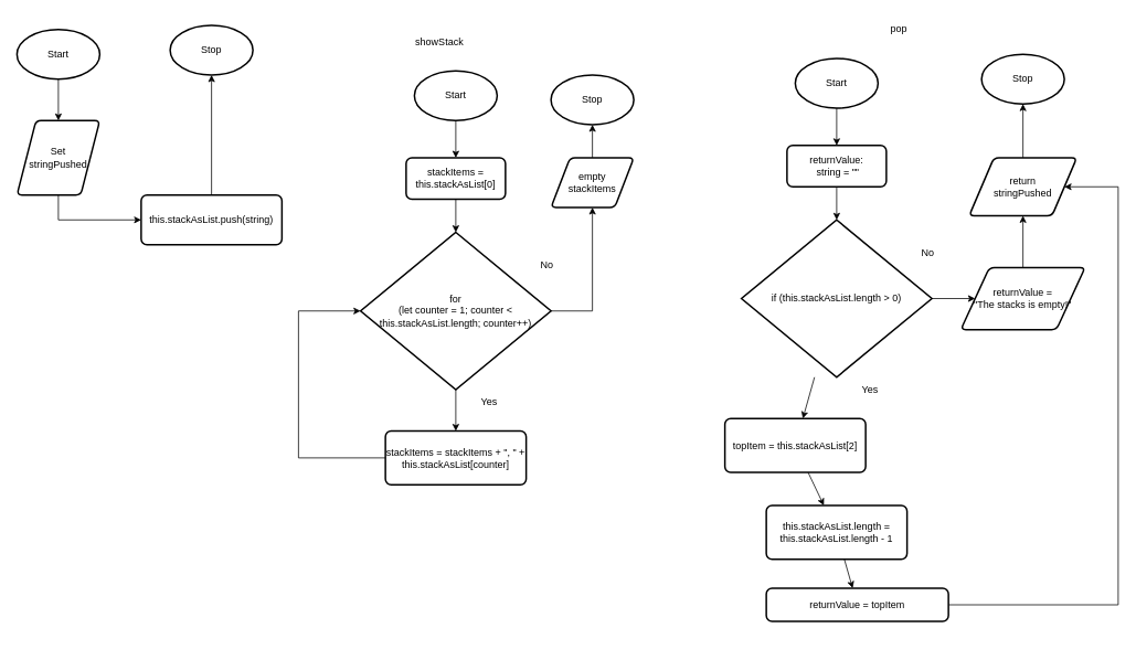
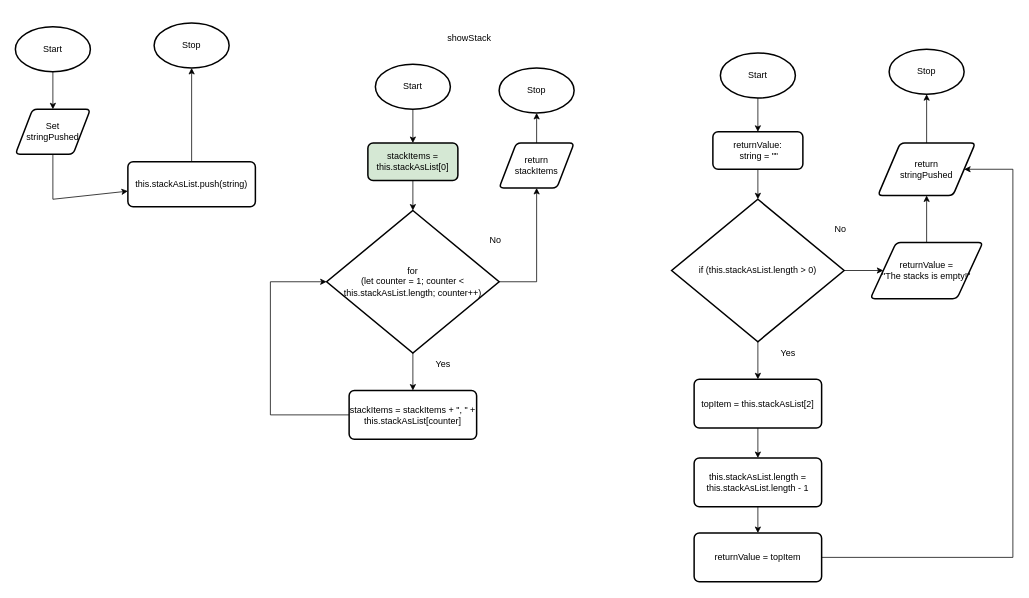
  <mxCell id="0" />
  <mxCell id="1" parent="0" />
  <mxCell id="2" style="edgeStyle=none;html=1;entryX=0.5;entryY=0;entryDx=0;entryDy=0;" parent="1" source="3" target="8" edge="1"><mxGeometry relative="1" as="geometry" /></mxCell>
  <mxCell id="3" value="Start" style="strokeWidth=2;html=1;shape=mxgraph.flowchart.start_1;whiteSpace=wrap;" parent="1" vertex="1"><mxGeometry x="20" y="35" width="100" height="60" as="geometry" /></mxCell>
  <mxCell id="4" value="Stop" style="strokeWidth=2;html=1;shape=mxgraph.flowchart.start_1;whiteSpace=wrap;" parent="1" vertex="1"><mxGeometry x="205" y="30" width="100" height="60" as="geometry" /></mxCell>
  <mxCell id="5" style="edgeStyle=none;rounded=0;html=1;entryX=0.5;entryY=1;entryDx=0;entryDy=0;entryPerimeter=0;fontSize=9;" parent="1" source="6" target="4" edge="1"><mxGeometry relative="1" as="geometry" /></mxCell>
- <mxCell id="6" value="&lt;font style=&quot;font-size: 12px;&quot;&gt;this.stackAsList.push(string)&lt;/font&gt;" style="rounded=1;whiteSpace=wrap;html=1;absoluteArcSize=1;arcSize=14;strokeWidth=2;fontSize=9;" parent="1" vertex="1"><mxGeometry x="170" y="235" width="170" height="60" as="geometry" /></mxCell>
+ <mxCell id="6" value="&lt;font style=&quot;font-size: 12px;&quot;&gt;this.stackAsList.push(string)&lt;/font&gt;" style="rounded=1;whiteSpace=wrap;html=1;absoluteArcSize=1;arcSize=14;strokeWidth=2;fontSize=9;" parent="1" vertex="1"><mxGeometry x="170" y="215" width="170" height="60" as="geometry" /></mxCell>
  <mxCell id="7" style="edgeStyle=none;rounded=0;html=1;" parent="1" source="8" target="6" edge="1"><mxGeometry relative="1" as="geometry"><Array as="points"><mxPoint x="70" y="265" /></Array></mxGeometry></mxCell>
- <mxCell id="8" value="Set &lt;br&gt;stringPushed" style="shape=parallelogram;html=1;strokeWidth=2;perimeter=parallelogramPerimeter;whiteSpace=wrap;rounded=1;arcSize=12;size=0.23;" parent="1" vertex="1"><mxGeometry x="20" y="145" width="100" height="90" as="geometry" /></mxCell>
+ <mxCell id="8" value="Set &lt;br&gt;stringPushed" style="shape=parallelogram;html=1;strokeWidth=2;perimeter=parallelogramPerimeter;whiteSpace=wrap;rounded=1;arcSize=12;size=0.23;" parent="1" vertex="1"><mxGeometry x="20" y="145" width="100" height="60" as="geometry" /></mxCell>
  <mxCell id="9" style="edgeStyle=none;html=1;entryX=0.5;entryY=0;entryDx=0;entryDy=0;" parent="1" source="10" target="21" edge="1"><mxGeometry relative="1" as="geometry"><mxPoint x="550" y="185" as="targetPoint" /></mxGeometry></mxCell>
  <mxCell id="10" value="Start" style="strokeWidth=2;html=1;shape=mxgraph.flowchart.start_1;whiteSpace=wrap;" parent="1" vertex="1"><mxGeometry x="500" y="85" width="100" height="60" as="geometry" /></mxCell>
  <mxCell id="11" value="Stop" style="strokeWidth=2;html=1;shape=mxgraph.flowchart.start_1;whiteSpace=wrap;" parent="1" vertex="1"><mxGeometry x="665" y="90" width="100" height="60" as="geometry" /></mxCell>
  <mxCell id="12" style="edgeStyle=none;html=1;entryX=0.5;entryY=0;entryDx=0;entryDy=0;fontSize=12;entryPerimeter=0;" parent="1" source="21" target="16" edge="1"><mxGeometry relative="1" as="geometry"><mxPoint x="550" y="245" as="sourcePoint" /><mxPoint x="550" y="285" as="targetPoint" /></mxGeometry></mxCell>
- <mxCell id="13" value="showStack" style="text;html=1;align=center;verticalAlign=middle;resizable=0;points=[];autosize=1;strokeColor=none;fillColor=none;" parent="1" vertex="1"><mxGeometry x="490" y="35" width="80" height="30" as="geometry" /></mxCell>
+ <mxCell id="13" value="showStack" style="text;html=1;align=center;verticalAlign=middle;resizable=0;points=[];autosize=1;strokeColor=none;fillColor=none;" parent="1" vertex="1"><mxGeometry x="585" y="35" width="80" height="30" as="geometry" /></mxCell>
  <mxCell id="14" style="edgeStyle=none;html=1;fontSize=6;" parent="1" source="16" target="18" edge="1"><mxGeometry relative="1" as="geometry" /></mxCell>
  <mxCell id="15" style="edgeStyle=elbowEdgeStyle;html=1;entryX=0.5;entryY=1;entryDx=0;entryDy=0;elbow=vertical;exitX=1;exitY=0.5;exitDx=0;exitDy=0;exitPerimeter=0;rounded=0;" parent="1" source="16" target="23" edge="1"><mxGeometry relative="1" as="geometry"><Array as="points"><mxPoint x="715" y="375" /></Array></mxGeometry></mxCell>
  <mxCell id="16" value="&lt;font style=&quot;font-size: 12px;&quot;&gt;for &lt;br&gt;(let counter = 1; counter &amp;lt; this.stackAsList.length; counter++)&lt;/font&gt;" style="strokeWidth=2;html=1;shape=mxgraph.flowchart.decision;whiteSpace=wrap;fontSize=6;" parent="1" vertex="1"><mxGeometry x="435" y="280" width="230" height="190" as="geometry" /></mxCell>
  <mxCell id="17" style="edgeStyle=elbowEdgeStyle;rounded=0;elbow=vertical;html=1;entryX=0;entryY=0.5;entryDx=0;entryDy=0;entryPerimeter=0;fontSize=12;" parent="1" source="18" target="16" edge="1"><mxGeometry relative="1" as="geometry"><Array as="points"><mxPoint x="360" y="450" /></Array></mxGeometry></mxCell>
  <mxCell id="18" value="stackItems = stackItems + &quot;, &quot; + this.stackAsList[counter]" style="rounded=1;whiteSpace=wrap;html=1;absoluteArcSize=1;arcSize=14;strokeWidth=2;fontSize=12;" parent="1" vertex="1"><mxGeometry x="465" y="520" width="170" height="65" as="geometry" /></mxCell>
  <mxCell id="19" value="Yes" style="text;html=1;align=center;verticalAlign=middle;resizable=0;points=[];autosize=1;strokeColor=none;fillColor=none;fontSize=12;" parent="1" vertex="1"><mxGeometry x="570" y="470" width="40" height="30" as="geometry" /></mxCell>
  <mxCell id="20" value="No" style="text;html=1;align=center;verticalAlign=middle;resizable=0;points=[];autosize=1;strokeColor=none;fillColor=none;fontSize=12;" parent="1" vertex="1"><mxGeometry x="640" y="305" width="40" height="30" as="geometry" /></mxCell>
- <mxCell id="21" value="stackItems = this.stackAsList[0]" style="rounded=1;whiteSpace=wrap;html=1;absoluteArcSize=1;arcSize=14;strokeWidth=2;" parent="1" vertex="1"><mxGeometry x="490" y="190" width="120" height="50" as="geometry" /></mxCell>
+ <mxCell id="21" value="stackItems = this.stackAsList[0]" style="rounded=1;whiteSpace=wrap;html=1;absoluteArcSize=1;arcSize=14;strokeWidth=2;fillColor=#d5e8d4;" parent="1" vertex="1"><mxGeometry x="490" y="190" width="120" height="50" as="geometry" /></mxCell>
  <mxCell id="22" style="edgeStyle=elbowEdgeStyle;rounded=0;elbow=vertical;html=1;entryX=0.5;entryY=1;entryDx=0;entryDy=0;entryPerimeter=0;" parent="1" source="23" target="11" edge="1"><mxGeometry relative="1" as="geometry" /></mxCell>
- <mxCell id="23" value="empty &lt;br&gt;stackItems" style="shape=parallelogram;html=1;strokeWidth=2;perimeter=parallelogramPerimeter;whiteSpace=wrap;rounded=1;arcSize=12;size=0.23;" parent="1" vertex="1"><mxGeometry x="665" y="190" width="100" height="60" as="geometry" /></mxCell>
+ <mxCell id="23" value="return &lt;br&gt;stackItems" style="shape=parallelogram;html=1;strokeWidth=2;perimeter=parallelogramPerimeter;whiteSpace=wrap;rounded=1;arcSize=12;size=0.23;" parent="1" vertex="1"><mxGeometry x="665" y="190" width="100" height="60" as="geometry" /></mxCell>
  <mxCell id="24" style="edgeStyle=none;html=1;entryX=0.5;entryY=0;entryDx=0;entryDy=0;" edge="1" parent="1" source="25" target="36"><mxGeometry relative="1" as="geometry"><mxPoint x="1010" y="170" as="targetPoint" /></mxGeometry></mxCell>
  <mxCell id="25" value="Start" style="strokeWidth=2;html=1;shape=mxgraph.flowchart.start_1;whiteSpace=wrap;" vertex="1" parent="1"><mxGeometry x="960" y="70" width="100" height="60" as="geometry" /></mxCell>
  <mxCell id="26" value="Stop" style="strokeWidth=2;html=1;shape=mxgraph.flowchart.start_1;whiteSpace=wrap;" vertex="1" parent="1"><mxGeometry x="1185" y="65" width="100" height="60" as="geometry" /></mxCell>
  <mxCell id="27" style="edgeStyle=none;html=1;entryX=0.5;entryY=0;entryDx=0;entryDy=0;fontSize=12;entryPerimeter=0;" edge="1" parent="1" source="36" target="31"><mxGeometry relative="1" as="geometry"><mxPoint x="1010" y="230" as="sourcePoint" /><mxPoint x="1010" y="270" as="targetPoint" /></mxGeometry></mxCell>
- <mxCell id="28" value="pop" style="text;html=1;align=center;verticalAlign=middle;resizable=0;points=[];autosize=1;strokeColor=none;fillColor=none;" vertex="1" parent="1"><mxGeometry x="1065" y="20" width="40" height="30" as="geometry" /></mxCell>
  <mxCell id="29" style="edgeStyle=none;html=1;fontSize=6;" edge="1" parent="1" source="31" target="33"><mxGeometry relative="1" as="geometry" /></mxCell>
  <mxCell id="30" style="edgeStyle=none;html=1;entryX=0;entryY=0.5;entryDx=0;entryDy=0;" edge="1" parent="1" source="31" target="44"><mxGeometry relative="1" as="geometry" /></mxCell>
  <mxCell id="31" value="&lt;span style=&quot;font-size: 12px;&quot;&gt;if (this.stackAsList.length &amp;gt; 0)&lt;/span&gt;" style="strokeWidth=2;html=1;shape=mxgraph.flowchart.decision;whiteSpace=wrap;fontSize=6;" vertex="1" parent="1"><mxGeometry x="895" y="265" width="230" height="190" as="geometry" /></mxCell>
  <mxCell id="32" style="edgeStyle=none;html=1;" edge="1" parent="1" source="33" target="40"><mxGeometry relative="1" as="geometry" /></mxCell>
- <mxCell id="33" value="topItem = this.stackAsList[2]" style="rounded=1;whiteSpace=wrap;html=1;absoluteArcSize=1;arcSize=14;strokeWidth=2;fontSize=12;" vertex="1" parent="1"><mxGeometry x="875" y="505" width="170" height="65" as="geometry" /></mxCell>
+ <mxCell id="33" value="topItem = this.stackAsList[2]" style="rounded=1;whiteSpace=wrap;html=1;absoluteArcSize=1;arcSize=14;strokeWidth=2;fontSize=12;" vertex="1" parent="1"><mxGeometry x="925" y="505" width="170" height="65" as="geometry" /></mxCell>
  <mxCell id="34" value="Yes" style="text;html=1;align=center;verticalAlign=middle;resizable=0;points=[];autosize=1;strokeColor=none;fillColor=none;fontSize=12;" vertex="1" parent="1"><mxGeometry x="1030" y="455" width="40" height="30" as="geometry" /></mxCell>
  <mxCell id="35" value="No" style="text;html=1;align=center;verticalAlign=middle;resizable=0;points=[];autosize=1;strokeColor=none;fillColor=none;fontSize=12;" vertex="1" parent="1"><mxGeometry x="1100" y="290" width="40" height="30" as="geometry" /></mxCell>
  <mxCell id="36" value="returnValue:&lt;br&gt;&amp;nbsp;string = &quot;&quot;" style="rounded=1;whiteSpace=wrap;html=1;absoluteArcSize=1;arcSize=14;strokeWidth=2;" vertex="1" parent="1"><mxGeometry x="950" y="175" width="120" height="50" as="geometry" /></mxCell>
  <mxCell id="37" style="edgeStyle=none;html=1;entryX=0.5;entryY=1;entryDx=0;entryDy=0;entryPerimeter=0;" edge="1" parent="1" source="38" target="26"><mxGeometry relative="1" as="geometry" /></mxCell>
  <mxCell id="38" value="return &lt;br&gt;stringPushed" style="shape=parallelogram;html=1;strokeWidth=2;perimeter=parallelogramPerimeter;whiteSpace=wrap;rounded=1;arcSize=12;size=0.23;" vertex="1" parent="1"><mxGeometry x="1170" y="190" width="130" height="70" as="geometry" /></mxCell>
  <mxCell id="39" style="edgeStyle=none;html=1;" edge="1" parent="1" source="40" target="42"><mxGeometry relative="1" as="geometry" /></mxCell>
  <mxCell id="40" value="&lt;div&gt;this.stackAsList.length = this.stackAsList.length - 1&lt;/div&gt;" style="rounded=1;whiteSpace=wrap;html=1;absoluteArcSize=1;arcSize=14;strokeWidth=2;fontSize=12;" vertex="1" parent="1"><mxGeometry x="925" y="610" width="170" height="65" as="geometry" /></mxCell>
  <mxCell id="41" style="edgeStyle=elbowEdgeStyle;html=1;entryX=1;entryY=0.5;entryDx=0;entryDy=0;elbow=vertical;rounded=0;" edge="1" parent="1" source="42" target="38"><mxGeometry relative="1" as="geometry"><Array as="points"><mxPoint x="1350" y="510" /><mxPoint x="1190" y="750" /></Array></mxGeometry></mxCell>
- <mxCell id="42" value="&lt;div&gt;returnValue = topItem&lt;/div&gt;" style="rounded=1;whiteSpace=wrap;html=1;absoluteArcSize=1;arcSize=14;strokeWidth=2;fontSize=12;" vertex="1" parent="1"><mxGeometry x="925" y="710" width="220" height="40" as="geometry" /></mxCell>
+ <mxCell id="42" value="&lt;div&gt;returnValue = topItem&lt;/div&gt;" style="rounded=1;whiteSpace=wrap;html=1;absoluteArcSize=1;arcSize=14;strokeWidth=2;fontSize=12;" vertex="1" parent="1"><mxGeometry x="925" y="710" width="170" height="65" as="geometry" /></mxCell>
  <mxCell id="43" style="edgeStyle=none;html=1;" edge="1" parent="1" source="44" target="38"><mxGeometry relative="1" as="geometry" /></mxCell>
  <mxCell id="44" value="returnValue = &lt;br&gt;&quot;The stacks is empty!&quot;" style="shape=parallelogram;html=1;strokeWidth=2;perimeter=parallelogramPerimeter;whiteSpace=wrap;rounded=1;arcSize=12;size=0.23;" vertex="1" parent="1"><mxGeometry x="1160" y="322.5" width="150" height="75" as="geometry" /></mxCell>
